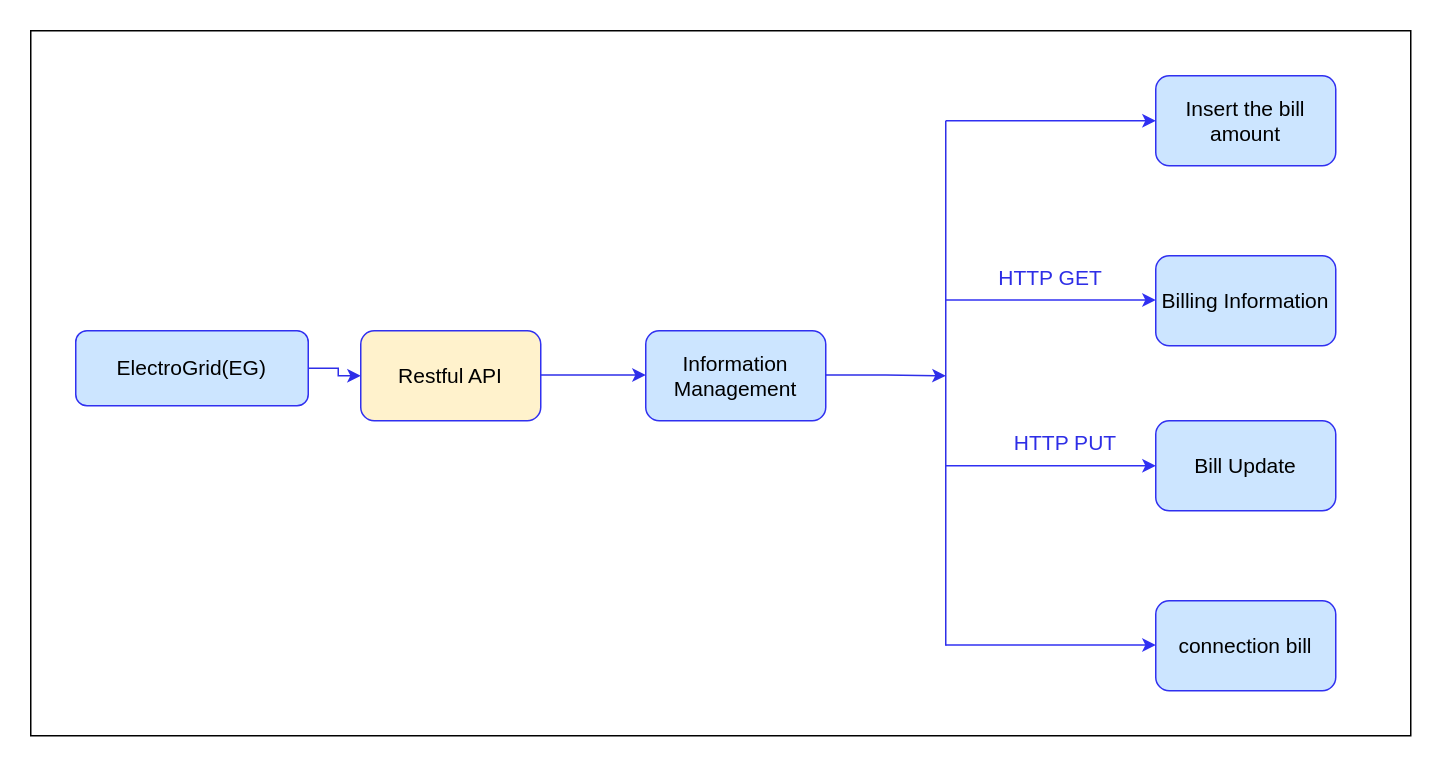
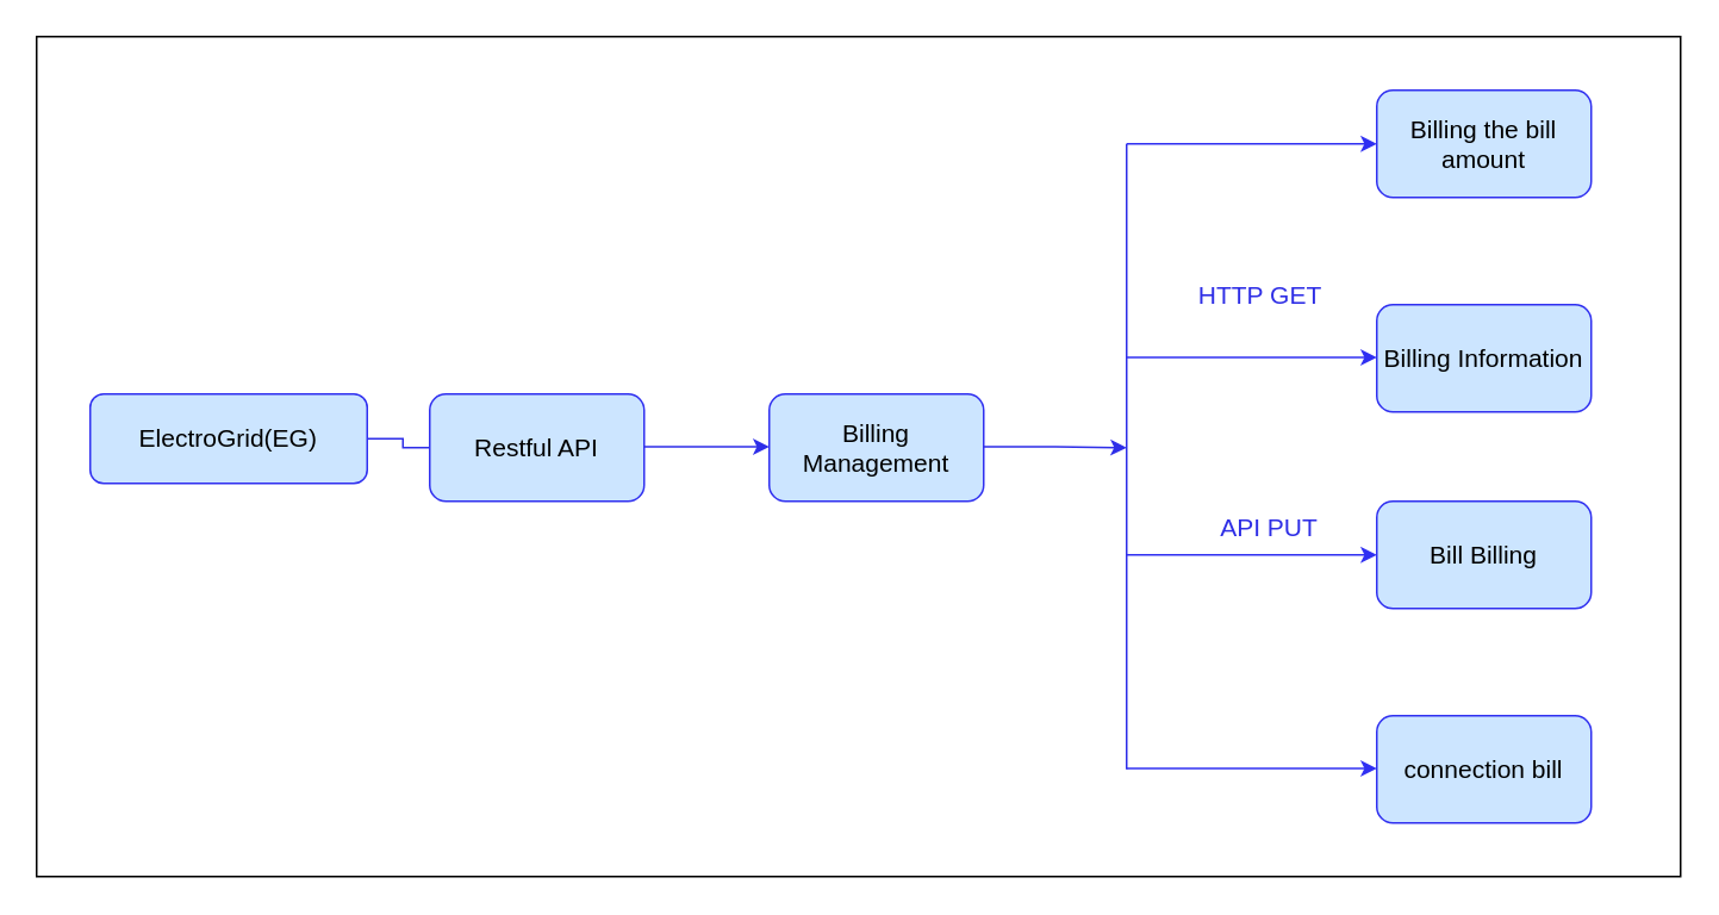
  <mxCell id="0" />
  <mxCell id="1" parent="0" />
- <mxCell id="2" value="" style="edgeStyle=orthogonalEdgeStyle;rounded=0;orthogonalLoop=1;jettySize=auto;html=1;fontSize=14;strokeColor=#2E2EE8;" edge="1" parent="1" source="3" target="4"><mxGeometry relative="1" as="geometry" /></mxCell>
+ <mxCell id="2" value="" style="edgeStyle=orthogonalEdgeStyle;rounded=0;orthogonalLoop=1;jettySize=auto;html=1;fontSize=14;strokeColor=#2E2EE8;endArrow=none;" edge="1" parent="1" source="3" target="4"><mxGeometry relative="1" as="geometry" /></mxCell>
  <mxCell id="3" value="ElectroGrid(EG)" style="rounded=1;whiteSpace=wrap;html=1;shadow=0;glass=0;fontSize=14;fillColor=#cce5ff;strokeColor=#3030F0;" vertex="1" parent="1"><mxGeometry x="50" y="220" width="155" height="50" as="geometry" /></mxCell>
- <mxCell id="4" value="Restful API" style="rounded=1;whiteSpace=wrap;html=1;shadow=0;glass=0;fontSize=14;fillColor=#fff2cc;strokeColor=#3030F0;" vertex="1" parent="1"><mxGeometry x="240" y="220" width="120" height="60" as="geometry" /></mxCell>
+ <mxCell id="4" value="Restful API" style="rounded=1;whiteSpace=wrap;html=1;shadow=0;glass=0;fontSize=14;fillColor=#cce5ff;strokeColor=#3030F0;" vertex="1" parent="1"><mxGeometry x="240" y="220" width="120" height="60" as="geometry" /></mxCell>
  <mxCell id="5" value="" style="edgeStyle=orthogonalEdgeStyle;rounded=0;orthogonalLoop=1;jettySize=auto;html=1;fontSize=14;strokeColor=#2E2EE8;" edge="1" parent="1"><mxGeometry relative="1" as="geometry"><mxPoint x="360" y="249.5" as="sourcePoint" /><mxPoint x="430" y="249.5" as="targetPoint" /></mxGeometry></mxCell>
- <mxCell id="6" value="Information Management" style="rounded=1;whiteSpace=wrap;html=1;shadow=0;glass=0;fontSize=14;fillColor=#cce5ff;strokeColor=#3030F0;" vertex="1" parent="1"><mxGeometry x="430" y="220" width="120" height="60" as="geometry" /></mxCell>
+ <mxCell id="6" value="Billing Management" style="rounded=1;whiteSpace=wrap;html=1;shadow=0;glass=0;fontSize=14;fillColor=#cce5ff;strokeColor=#3030F0;" vertex="1" parent="1"><mxGeometry x="430" y="220" width="120" height="60" as="geometry" /></mxCell>
  <mxCell id="7" value="" style="edgeStyle=orthogonalEdgeStyle;rounded=0;orthogonalLoop=1;jettySize=auto;html=1;fontSize=14;strokeColor=#2E2EE8;" edge="1" parent="1"><mxGeometry relative="1" as="geometry"><mxPoint x="550" y="249.5" as="sourcePoint" /><mxPoint x="630" y="250" as="targetPoint" /><Array as="points"><mxPoint x="590" y="250" /><mxPoint x="630" y="250" /></Array></mxGeometry></mxCell>
  <mxCell id="8" value="" style="endArrow=none;html=1;rounded=0;fontSize=14;strokeColor=#2E2EE8;" edge="1" parent="1"><mxGeometry width="50" height="50" relative="1" as="geometry"><mxPoint x="630" y="430" as="sourcePoint" /><mxPoint x="630" y="80" as="targetPoint" /></mxGeometry></mxCell>
- <mxCell id="9" value="Insert the bill amount" style="rounded=1;whiteSpace=wrap;html=1;shadow=0;glass=0;fontSize=14;fillColor=#cce5ff;strokeColor=#3030F0;container=0;" vertex="1" parent="1"><mxGeometry x="770" y="50" width="120" height="60" as="geometry" /></mxCell>
+ <mxCell id="9" value="Billing the bill amount" style="rounded=1;whiteSpace=wrap;html=1;shadow=0;glass=0;fontSize=14;fillColor=#cce5ff;strokeColor=#3030F0;container=0;" vertex="1" parent="1"><mxGeometry x="770" y="50" width="120" height="60" as="geometry" /></mxCell>
  <mxCell id="10" value="Billing Information" style="rounded=1;whiteSpace=wrap;html=1;shadow=0;glass=0;fontSize=14;fillColor=#cce5ff;strokeColor=#3030F0;" vertex="1" parent="1"><mxGeometry x="770" y="170" width="120" height="60" as="geometry" /></mxCell>
- <mxCell id="11" value="Bill Update" style="rounded=1;whiteSpace=wrap;html=1;shadow=0;glass=0;fontSize=14;fillColor=#cce5ff;strokeColor=#3030F0;" vertex="1" parent="1"><mxGeometry x="770" y="280" width="120" height="60" as="geometry" /></mxCell>
+ <mxCell id="11" value="Bill Billing" style="rounded=1;whiteSpace=wrap;html=1;shadow=0;glass=0;fontSize=14;fillColor=#cce5ff;strokeColor=#3030F0;" vertex="1" parent="1"><mxGeometry x="770" y="280" width="120" height="60" as="geometry" /></mxCell>
  <mxCell id="12" value="connection bill" style="rounded=1;whiteSpace=wrap;html=1;shadow=0;glass=0;fontSize=14;fillColor=#cce5ff;strokeColor=#3030F0;" vertex="1" parent="1"><mxGeometry x="770" y="400" width="120" height="60" as="geometry" /></mxCell>
  <mxCell id="13" value="" style="endArrow=none;html=1;rounded=0;exitX=0;exitY=0.5;exitDx=0;exitDy=0;strokeColor=#3030F2;startArrow=classic;startFill=1;fontSize=14;" edge="1" parent="1" source="9"><mxGeometry width="50" height="50" relative="1" as="geometry"><mxPoint x="470" y="270" as="sourcePoint" /><mxPoint x="630" y="80" as="targetPoint" /></mxGeometry></mxCell>
  <mxCell id="14" value="" style="endArrow=none;html=1;rounded=0;exitX=0;exitY=0.5;exitDx=0;exitDy=0;strokeColor=#3030F2;startArrow=classic;startFill=1;fontSize=14;" edge="1" parent="1"><mxGeometry width="50" height="50" relative="1" as="geometry"><mxPoint x="770" y="199.5" as="sourcePoint" /><mxPoint x="630" y="199.5" as="targetPoint" /></mxGeometry></mxCell>
  <mxCell id="15" value="" style="endArrow=none;html=1;rounded=0;exitX=0;exitY=0.5;exitDx=0;exitDy=0;strokeColor=#3030F2;startArrow=classic;startFill=1;fontSize=14;" edge="1" parent="1"><mxGeometry width="50" height="50" relative="1" as="geometry"><mxPoint x="770" y="310" as="sourcePoint" /><mxPoint x="630" y="310" as="targetPoint" /></mxGeometry></mxCell>
  <mxCell id="16" value="" style="endArrow=none;html=1;rounded=0;exitX=0;exitY=0.5;exitDx=0;exitDy=0;strokeColor=#3030F2;startArrow=classic;startFill=1;fontSize=14;" edge="1" parent="1"><mxGeometry width="50" height="50" relative="1" as="geometry"><mxPoint x="770" y="429.5" as="sourcePoint" /><mxPoint x="630" y="429.5" as="targetPoint" /></mxGeometry></mxCell>
- <mxCell id="17" value="&lt;font color=&quot;#2e2ee6&quot; style=&quot;font-size: 14px;&quot;&gt;HTTP GET&lt;/font&gt;" style="text;html=1;strokeColor=none;fillColor=none;align=center;verticalAlign=middle;whiteSpace=wrap;rounded=0;fontSize=14;" vertex="1" parent="1"><mxGeometry x="660" y="170" width="80" height="30" as="geometry" /></mxCell>
- <mxCell id="18" value="&lt;font color=&quot;#2e2ee6&quot; style=&quot;font-size: 14px;&quot;&gt;HTTP PUT&lt;/font&gt;" style="text;html=1;strokeColor=none;fillColor=none;align=center;verticalAlign=middle;whiteSpace=wrap;rounded=0;fontSize=14;" vertex="1" parent="1"><mxGeometry x="670" y="280" width="80" height="30" as="geometry" /></mxCell>
+ <mxCell id="17" value="&lt;font color=&quot;#2e2ee6&quot; style=&quot;font-size: 14px;&quot;&gt;HTTP GET&lt;/font&gt;" style="text;html=1;strokeColor=none;fillColor=none;align=center;verticalAlign=middle;whiteSpace=wrap;rounded=0;fontSize=14;" vertex="1" parent="1"><mxGeometry x="665" y="150" width="80" height="30" as="geometry" /></mxCell>
+ <mxCell id="18" value="&lt;font color=&quot;#2e2ee6&quot; style=&quot;font-size: 14px;&quot;&gt;API PUT&lt;/font&gt;" style="text;html=1;strokeColor=none;fillColor=none;align=center;verticalAlign=middle;whiteSpace=wrap;rounded=0;fontSize=14;" vertex="1" parent="1"><mxGeometry x="670" y="280" width="80" height="30" as="geometry" /></mxCell>
  <mxCell id="19" value="" style="rounded=0;whiteSpace=wrap;html=1;fillColor=none;strokeColor=#000000;strokeWidth=1;fontColor=#2E2EE6;container=1;fontSize=14;" vertex="1" parent="1"><mxGeometry x="20" y="20" width="920" height="470" as="geometry" /></mxCell>
